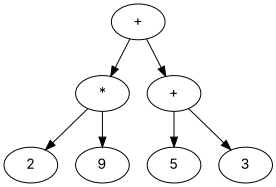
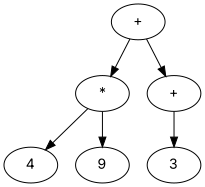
  digraph {
    fontname=Inter
    node [fontname=Inter]
    edge [fontname=Inter]
    n1 [label="*"]
-   n2 [label=2]
+   n2 [label=4]
    n3 [label=9]
    n4 [label="+"]
-   n5 [label=5]
    n6 [label=3]
    n7 [label="+"]
    n1 -> n2
    n1 -> n3
-   n4 -> n5
    n4 -> n6
    n7 -> n1
    n7 -> n4
  }
